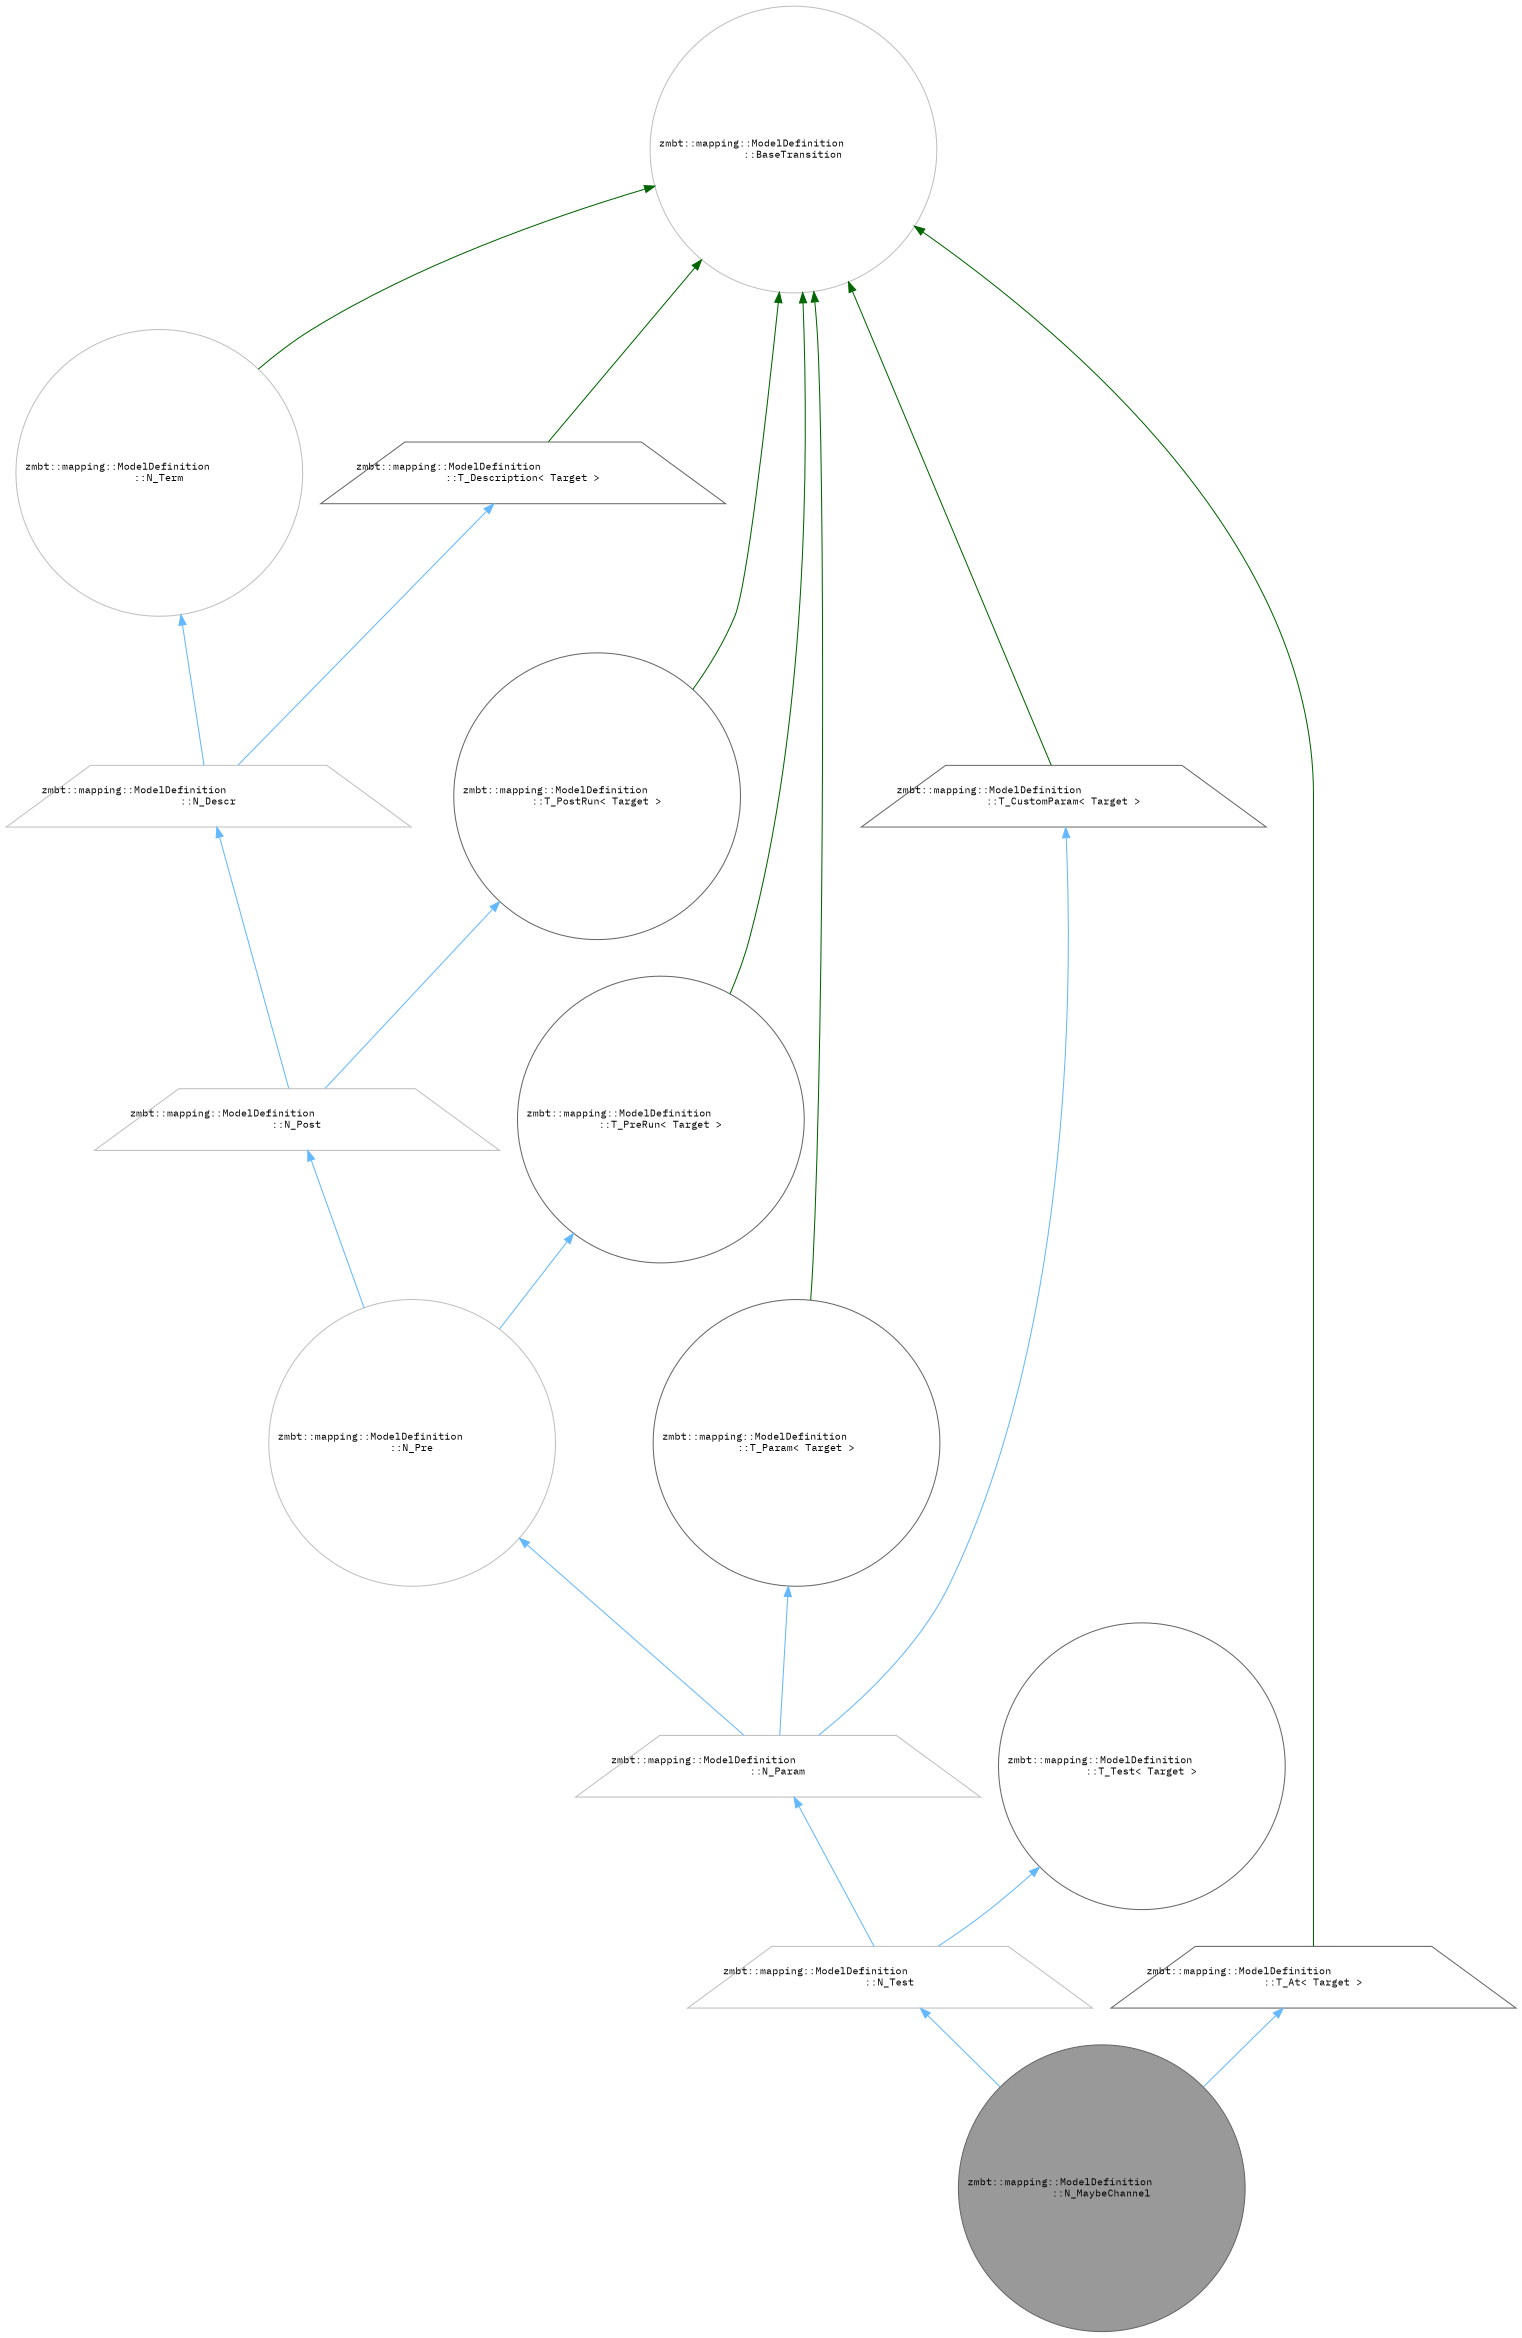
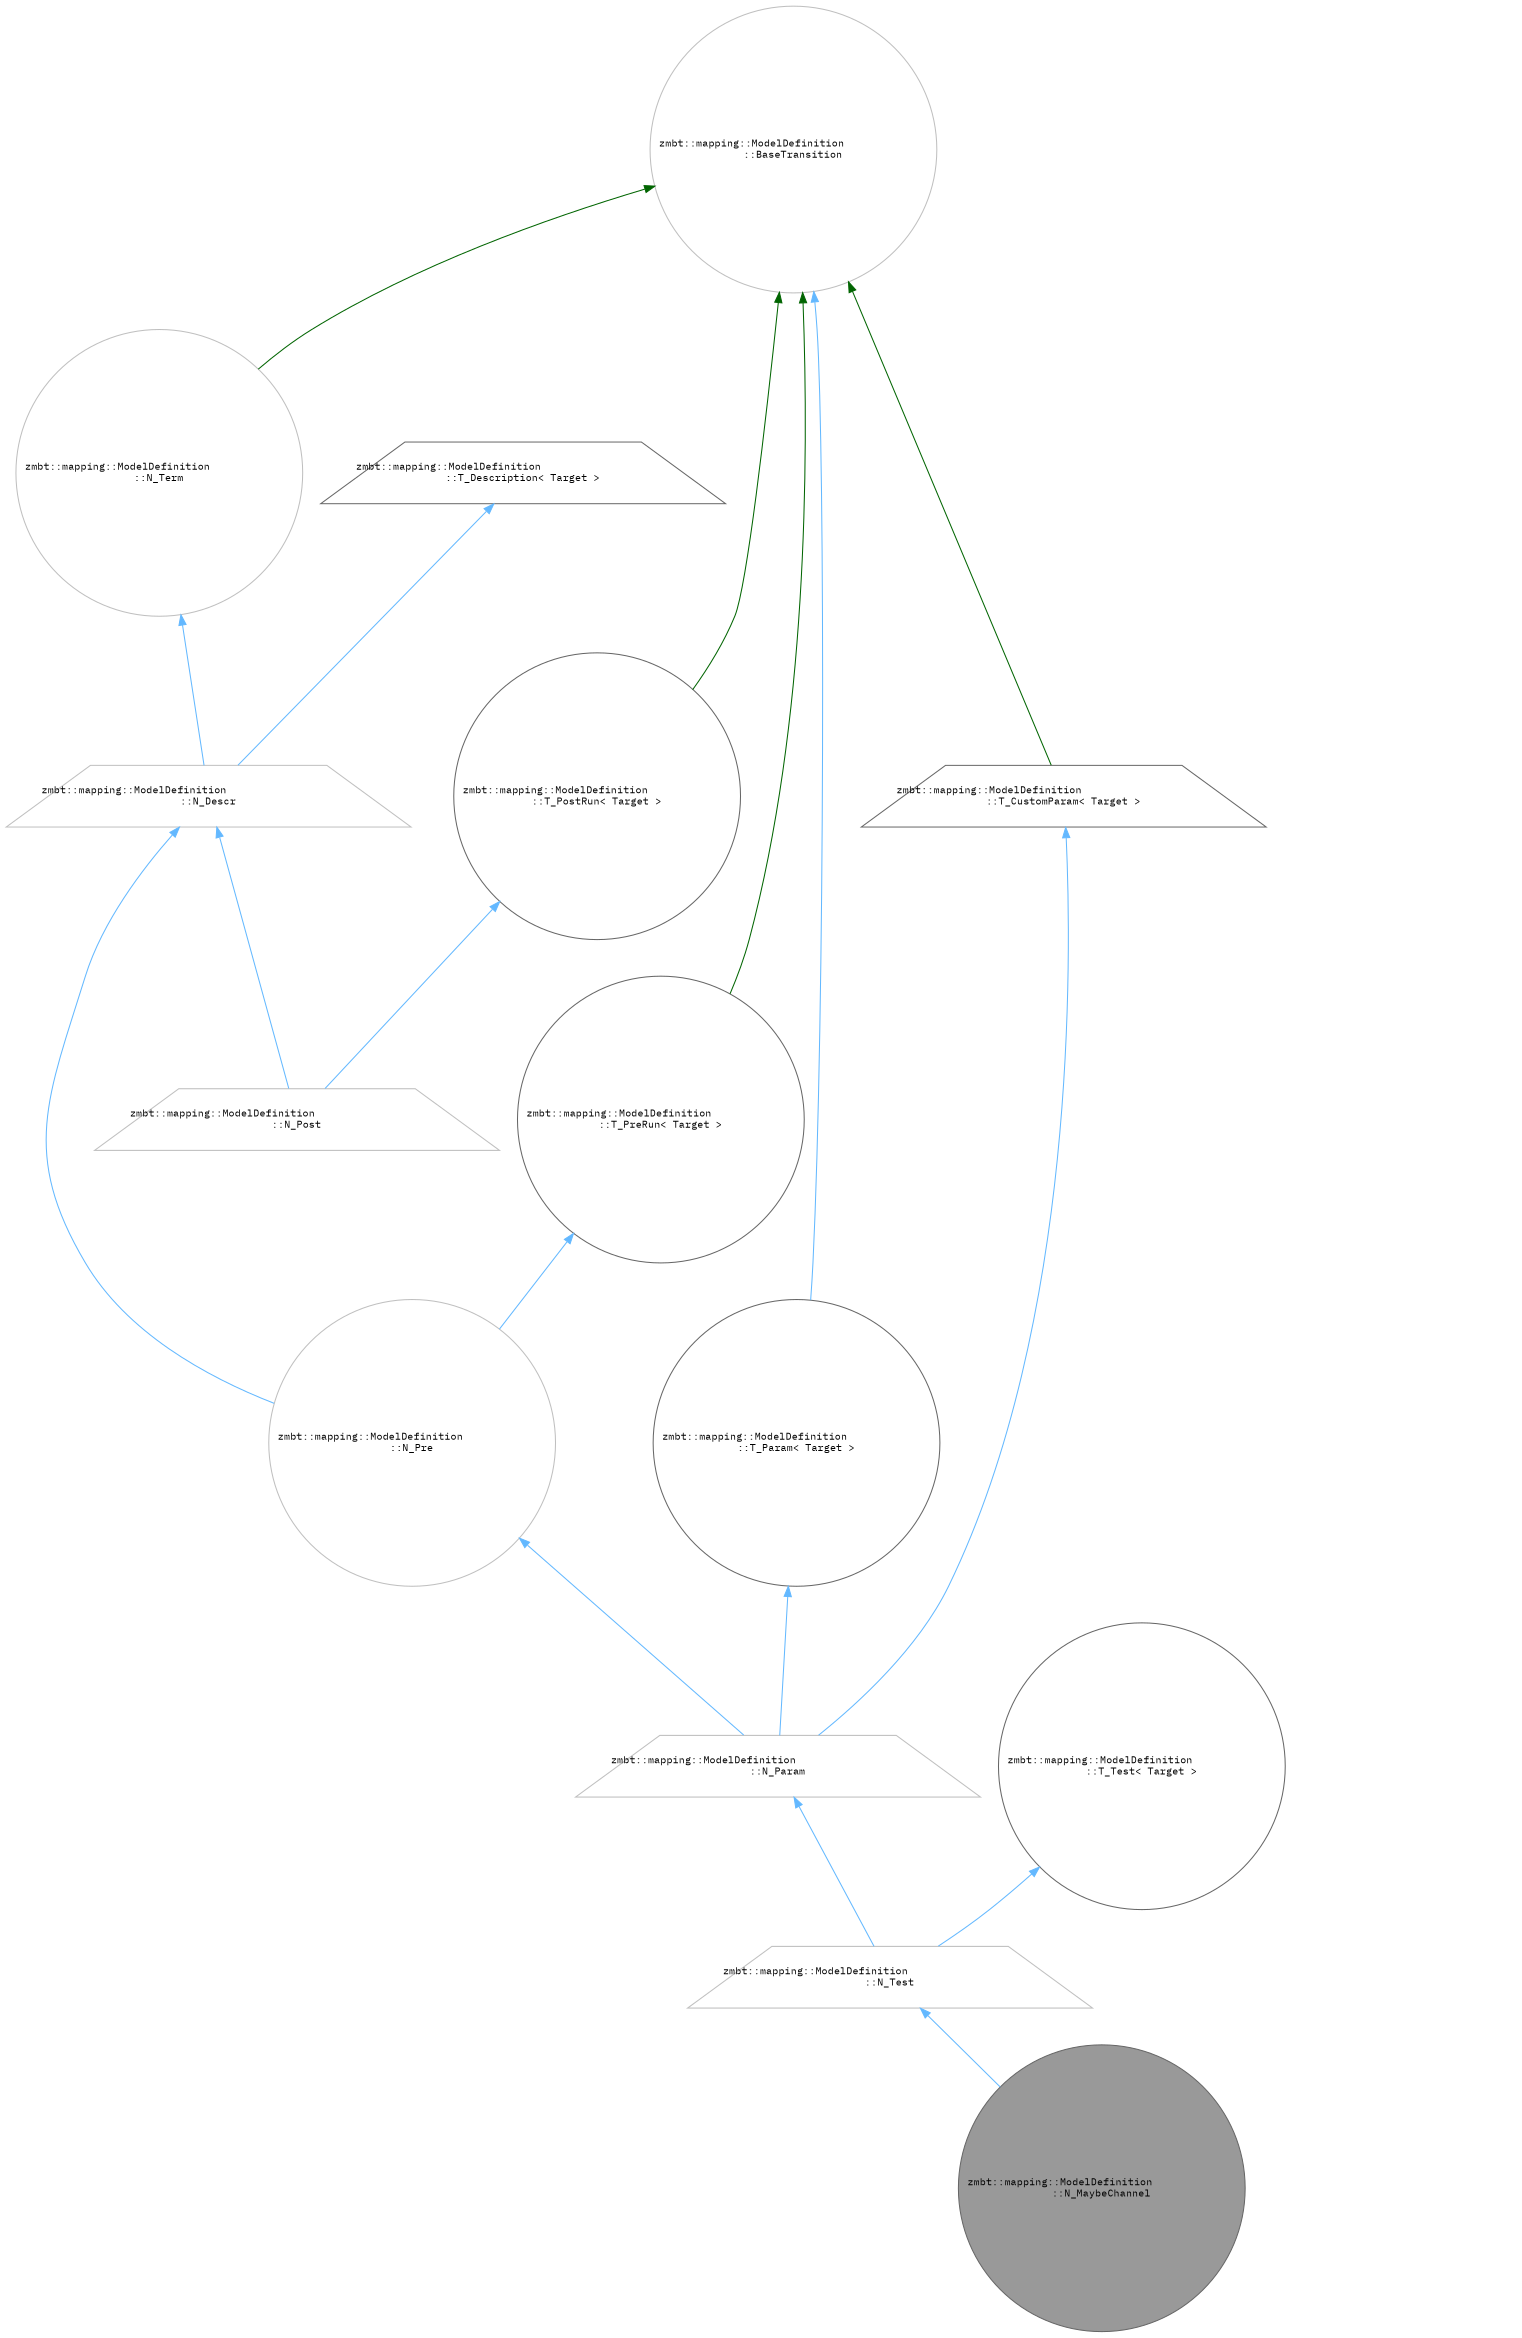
  digraph {
    fontname="IBM Plex Mono"
    rankdir=TB
    node [color=gray40 fillcolor=white fontname="IBM Plex Mono" fontsize=10 shape=circle style=filled]
    edge [color=steelblue1 dir=back fontname="IBM Plex Mono" fontsize=10 labelfontname=Helvetica labelfontsize=10 style=solid]
    n1 [fillcolor=grey60 fontcolor=black height=0.2 label="zmbt::mapping::ModelDefinition\l::N_MaybeChannel" width=0.4]
    n2 [color=grey75 height=0.2 label="zmbt::mapping::ModelDefinition\l::N_Test" shape=trapezium width=0.4]
    n3 [color=grey75 height=0.2 label="zmbt::mapping::ModelDefinition\l::N_Param" shape=trapezium width=0.4]
    n4 [color=grey75 height=0.2 label="zmbt::mapping::ModelDefinition\l::N_Pre" width=0.4]
    n5 [color=grey75 height=0.2 label="zmbt::mapping::ModelDefinition\l::N_Post" shape=trapezium width=0.4]
    n6 [color=grey75 height=0.2 label="zmbt::mapping::ModelDefinition\l::N_Descr" shape=trapezium width=0.4]
    n7 [color=grey75 height=0.2 label="zmbt::mapping::ModelDefinition\l::N_Term" width=0.4]
    n8 [color=grey75 height=0.2 label="zmbt::mapping::ModelDefinition\l::BaseTransition" width=0.4]
    n9 [height=0.2 label="zmbt::mapping::ModelDefinition\l::T_Description\< Target \>" shape=trapezium width=0.4]
    n10 [height=0.2 label="zmbt::mapping::ModelDefinition\l::T_PostRun\< Target \>" width=0.4]
    n11 [height=0.2 label="zmbt::mapping::ModelDefinition\l::T_PreRun\< Target \>" width=0.4]
    n12 [height=0.2 label="zmbt::mapping::ModelDefinition\l::T_Param\< Target \>" width=0.4]
    n13 [height=0.2 label="zmbt::mapping::ModelDefinition\l::T_CustomParam\< Target \>" shape=trapezium width=0.4]
-   n14 [height=0.2 label="zmbt::mapping::ModelDefinition\l::T_At\< Target \>" shape=trapezium width=0.4]
    n15 [height=0.2 label="zmbt::mapping::ModelDefinition\l::T_Test\< Target \>" width=0.4]
    n2 -> n1
    n3 -> n2
    n4 -> n3
-   n5 -> n4
+   n6 -> n4
    n6 -> n5
    n7 -> n6
    n8 -> n7 [color=darkgreen]
-   n8 -> n9 [color=darkgreen]
    n8 -> n10 [color=darkgreen]
    n8 -> n11 [color=darkgreen]
-   n8 -> n12 [color=darkgreen]
+   n8 -> n12
    n8 -> n13 [color=darkgreen]
-   n8 -> n14 [color=darkgreen]
    n9 -> n6
    n10 -> n5
    n11 -> n4
    n12 -> n3
    n13 -> n3
-   n14 -> n1
    n15 -> n2
  }
